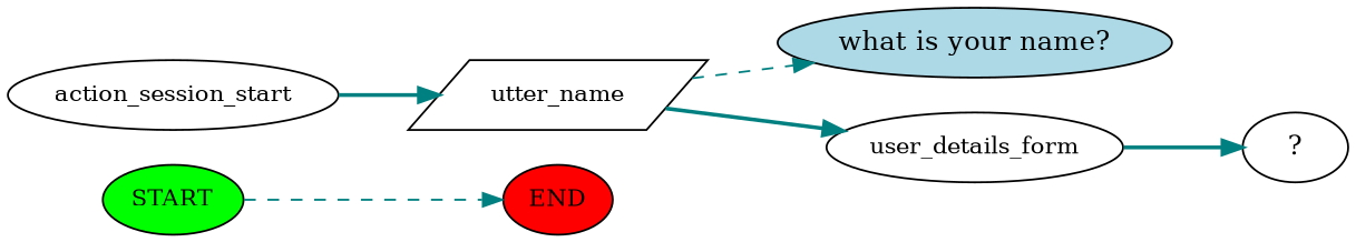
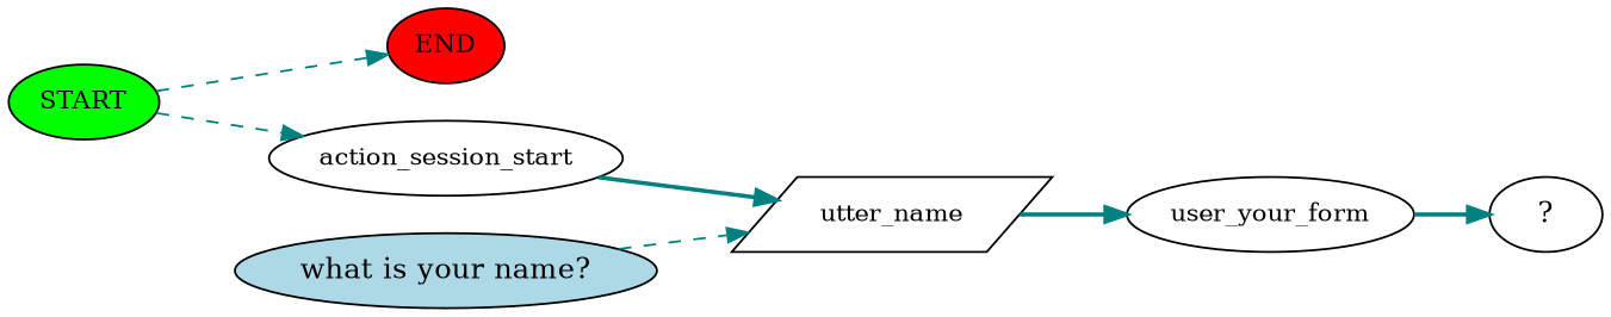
  digraph {
    rankdir=LR
    node [fontsize=12 shape=ellipse]
    edge [color=teal style=dashed]
    n1 [fillcolor=green label=START style=filled]
    n2 [fillcolor=red label=END style=filled]
    n3 [label=action_session_start]
    n4 [label=utter_name shape=parallelogram]
    n5 [fillcolor=lightblue label="what is your name?" style=filled fontsize=""]
-   n6 [label=user_details_form]
+   n6 [label=user_your_form]
    n7 [label="  ?  " fontsize=""]
    n1 -> n2
+   n1 -> n3
    n3 -> n4 [style=bold]
    n4 -> n6 [style=bold]
-   n4 -> n5
+   n5 -> n4
    n6 -> n7 [style=bold]
  }
